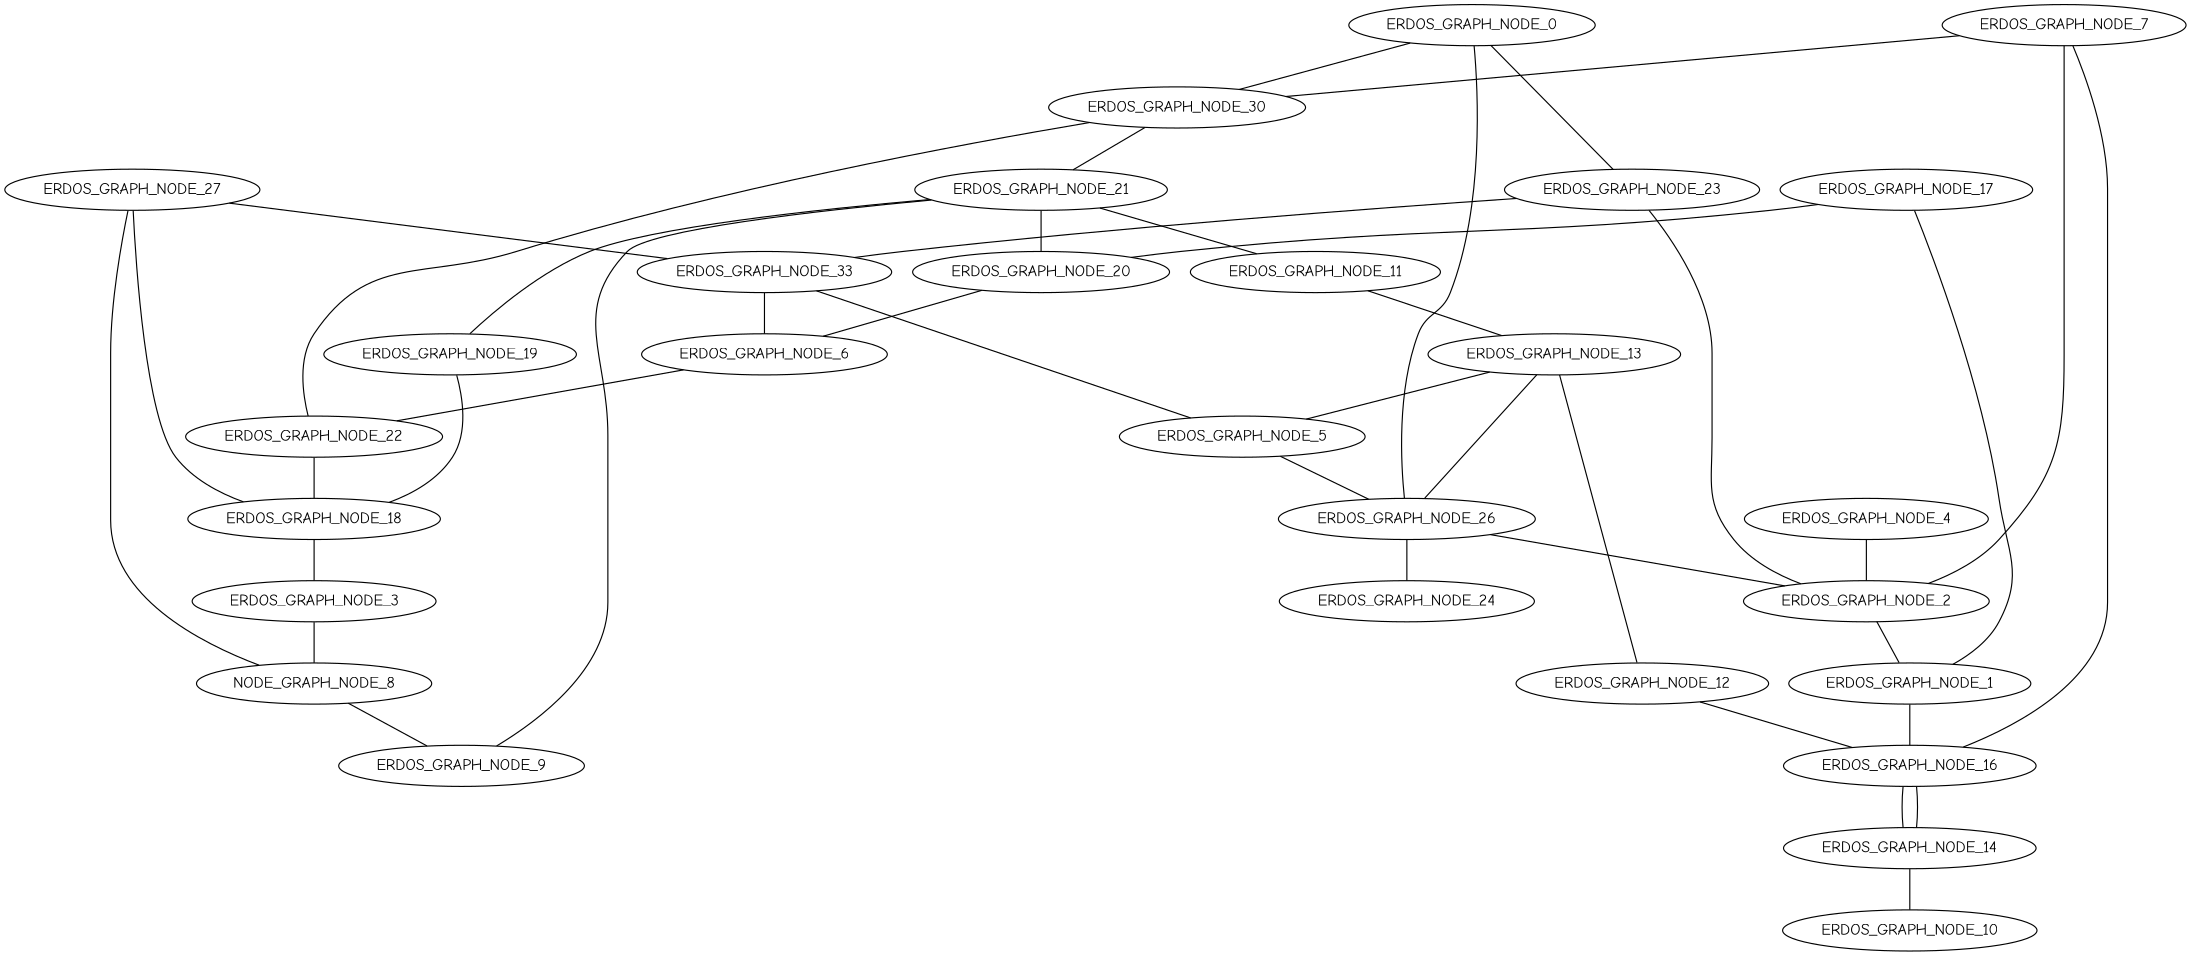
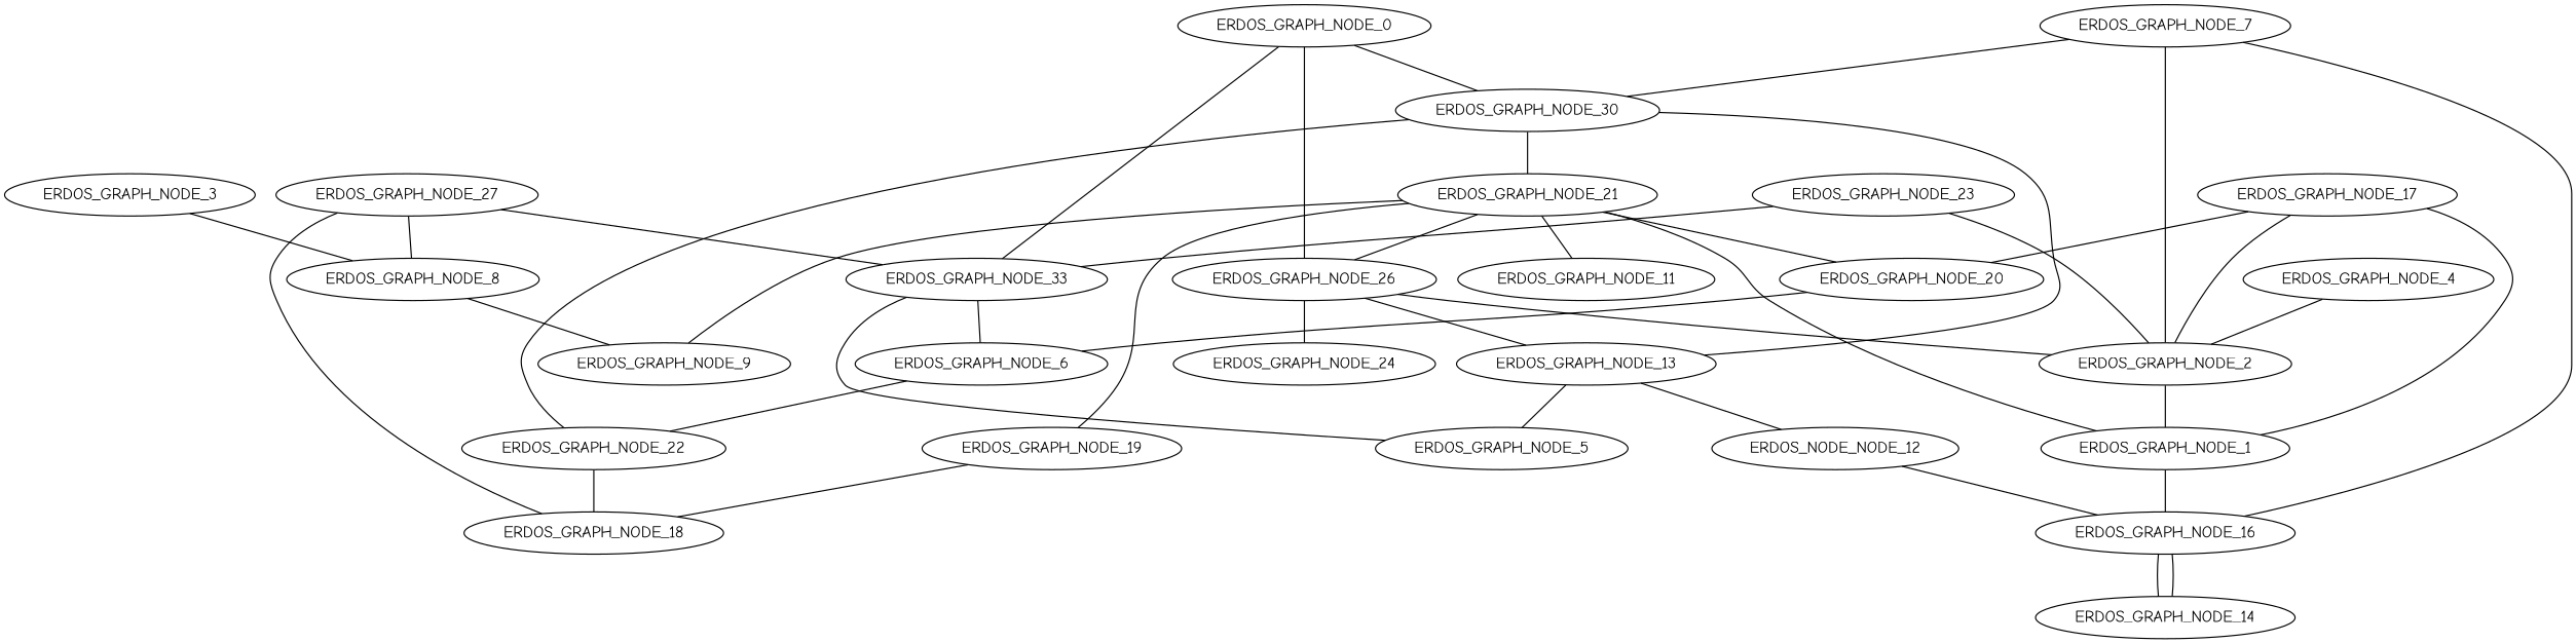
  graph {
    fontname="Comic Neue"
    node [fontname="Comic Neue"]
    edge [fontname="Comic Neue"]
    ERDOS_GRAPH_NODE_6
    ERDOS_GRAPH_NODE_22
    ERDOS_GRAPH_NODE_18
    ERDOS_GRAPH_NODE_3
    ERDOS_GRAPH_NODE_21
    ERDOS_GRAPH_NODE_19
    ERDOS_GRAPH_NODE_9
    ERDOS_GRAPH_NODE_20
    ERDOS_GRAPH_NODE_11
    ERDOS_GRAPH_NODE_26
    ERDOS_GRAPH_NODE_13
    ERDOS_GRAPH_NODE_2
    ERDOS_GRAPH_NODE_24
-   ERDOS_GRAPH_NODE_8 [label=NODE_GRAPH_NODE_8]
+   ERDOS_GRAPH_NODE_8
    ERDOS_GRAPH_NODE_5
-   ERDOS_GRAPH_NODE_12
+   ERDOS_GRAPH_NODE_12 [label=ERDOS_NODE_NODE_12]
    ERDOS_GRAPH_NODE_16
    ERDOS_GRAPH_NODE_14
    ERDOS_GRAPH_NODE_17
    ERDOS_GRAPH_NODE_1
    ERDOS_GRAPH_NODE_7
    ERDOS_GRAPH_NODE_30
    ERDOS_GRAPH_NODE_33
    ERDOS_GRAPH_NODE_23
-   ERDOS_GRAPH_NODE_10
    ERDOS_GRAPH_NODE_0
    ERDOS_GRAPH_NODE_4
    ERDOS_GRAPH_NODE_27
    ERDOS_GRAPH_NODE_6 -- ERDOS_GRAPH_NODE_22
    ERDOS_GRAPH_NODE_22 -- ERDOS_GRAPH_NODE_18
-   ERDOS_GRAPH_NODE_18 -- ERDOS_GRAPH_NODE_3
    ERDOS_GRAPH_NODE_3 -- ERDOS_GRAPH_NODE_8
    ERDOS_GRAPH_NODE_21 -- ERDOS_GRAPH_NODE_19
    ERDOS_GRAPH_NODE_21 -- ERDOS_GRAPH_NODE_9
    ERDOS_GRAPH_NODE_21 -- ERDOS_GRAPH_NODE_20
    ERDOS_GRAPH_NODE_21 -- ERDOS_GRAPH_NODE_11
-   ERDOS_GRAPH_NODE_5 -- ERDOS_GRAPH_NODE_26
+   ERDOS_GRAPH_NODE_21 -- ERDOS_GRAPH_NODE_26
    ERDOS_GRAPH_NODE_19 -- ERDOS_GRAPH_NODE_18
    ERDOS_GRAPH_NODE_20 -- ERDOS_GRAPH_NODE_6
-   ERDOS_GRAPH_NODE_11 -- ERDOS_GRAPH_NODE_13
+   ERDOS_GRAPH_NODE_30 -- ERDOS_GRAPH_NODE_13
    ERDOS_GRAPH_NODE_26 -- ERDOS_GRAPH_NODE_13
    ERDOS_GRAPH_NODE_26 -- ERDOS_GRAPH_NODE_2
    ERDOS_GRAPH_NODE_26 -- ERDOS_GRAPH_NODE_24
    ERDOS_GRAPH_NODE_13 -- ERDOS_GRAPH_NODE_5
    ERDOS_GRAPH_NODE_13 -- ERDOS_GRAPH_NODE_12
    ERDOS_GRAPH_NODE_2 -- ERDOS_GRAPH_NODE_1
    ERDOS_GRAPH_NODE_8 -- ERDOS_GRAPH_NODE_9
    ERDOS_GRAPH_NODE_12 -- ERDOS_GRAPH_NODE_16
    ERDOS_GRAPH_NODE_16 -- ERDOS_GRAPH_NODE_14
    ERDOS_GRAPH_NODE_14 -- ERDOS_GRAPH_NODE_16
-   ERDOS_GRAPH_NODE_14 -- ERDOS_GRAPH_NODE_10
    ERDOS_GRAPH_NODE_17 -- ERDOS_GRAPH_NODE_20
+   ERDOS_GRAPH_NODE_17 -- ERDOS_GRAPH_NODE_2
    ERDOS_GRAPH_NODE_17 -- ERDOS_GRAPH_NODE_1
+   ERDOS_GRAPH_NODE_1 -- ERDOS_GRAPH_NODE_21
    ERDOS_GRAPH_NODE_1 -- ERDOS_GRAPH_NODE_16
    ERDOS_GRAPH_NODE_7 -- ERDOS_GRAPH_NODE_2
    ERDOS_GRAPH_NODE_7 -- ERDOS_GRAPH_NODE_16
    ERDOS_GRAPH_NODE_7 -- ERDOS_GRAPH_NODE_30
    ERDOS_GRAPH_NODE_30 -- ERDOS_GRAPH_NODE_22
    ERDOS_GRAPH_NODE_30 -- ERDOS_GRAPH_NODE_21
    ERDOS_GRAPH_NODE_33 -- ERDOS_GRAPH_NODE_6
    ERDOS_GRAPH_NODE_33 -- ERDOS_GRAPH_NODE_5
    ERDOS_GRAPH_NODE_23 -- ERDOS_GRAPH_NODE_2
    ERDOS_GRAPH_NODE_23 -- ERDOS_GRAPH_NODE_33
    ERDOS_GRAPH_NODE_0 -- ERDOS_GRAPH_NODE_26
    ERDOS_GRAPH_NODE_0 -- ERDOS_GRAPH_NODE_30
-   ERDOS_GRAPH_NODE_0 -- ERDOS_GRAPH_NODE_23
+   ERDOS_GRAPH_NODE_0 -- ERDOS_GRAPH_NODE_33
    ERDOS_GRAPH_NODE_4 -- ERDOS_GRAPH_NODE_2
    ERDOS_GRAPH_NODE_27 -- ERDOS_GRAPH_NODE_18
    ERDOS_GRAPH_NODE_27 -- ERDOS_GRAPH_NODE_8
    ERDOS_GRAPH_NODE_27 -- ERDOS_GRAPH_NODE_33
  }
